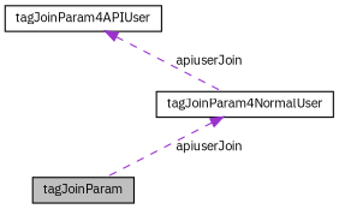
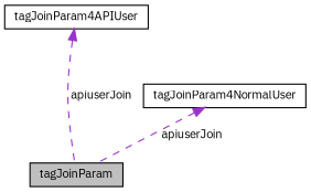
  digraph {
    fontname="IBM Plex Sans"
    node [color=black fillcolor=white fontname="IBM Plex Sans" fontsize=10 shape=record style=filled]
    edge [color=darkorchid3 dir=back fontname="IBM Plex Sans" fontsize=10 labelfontname=Helvetica labelfontsize=10 style=dashed]
    n1 [fillcolor=grey75 fontcolor=black height=0.2 label=tagJoinParam width=0.4]
    n2 [height=0.2 label=tagJoinParam4APIUser width=0.4]
    n3 [height=0.2 label=tagJoinParam4NormalUser width=0.4]
-   n2 -> n3 [label=" apiuserJoin"]
+   n2 -> n1 [label=" apiuserJoin"]
    n3 -> n1 [label=" apiuserJoin"]
  }
